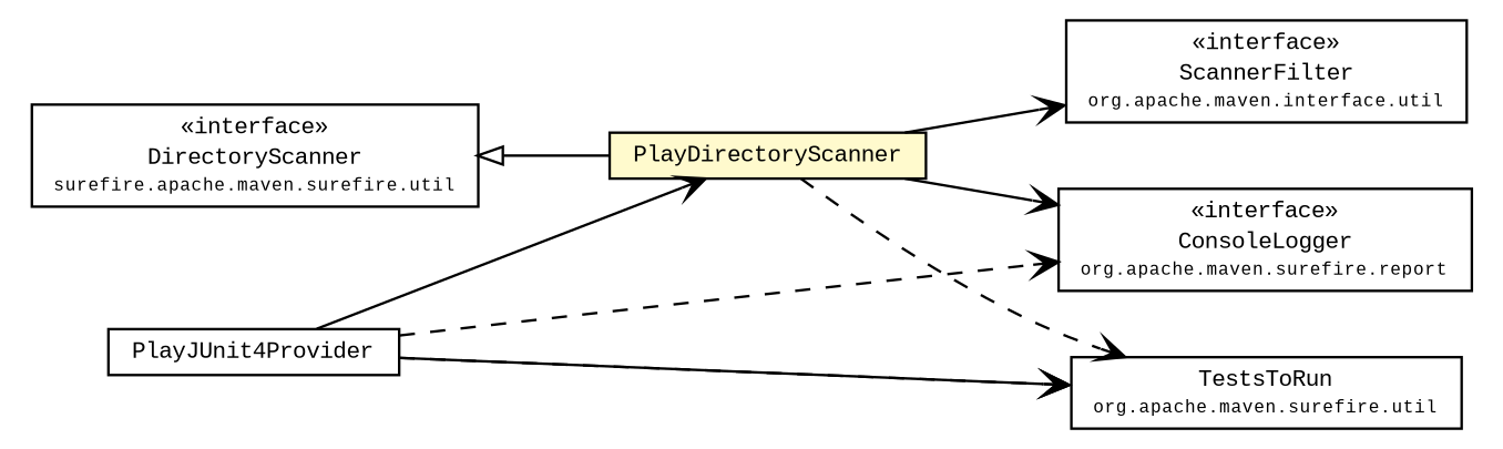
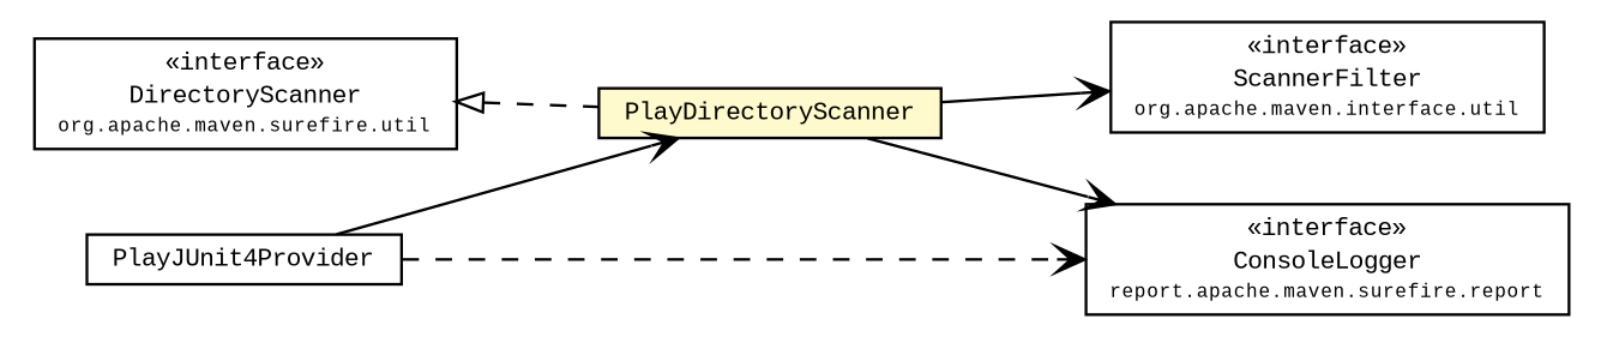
  digraph {
    fontname="Liberation Mono"
    rankdir=LR
    node [fontcolor=black fontname="Liberation Mono" fontsize=9.0 shape=plaintext]
    edge [arrowhead=open color=black fontcolor=black fontname="Liberation Mono" fontsize=10.0 headport=p labelfontname=arial labelfontsize=10 tailport=p style=dashed]
    n1 [label=<<table border="0" cellborder="1" cellspacing="0" cellpadding="2" port="p" href="./PlayJUnit4Provider.html"> 		<tr><td><table border="0" cellspacing="0" cellpadding="1"> 			<tr><td> PlayJUnit4Provider </td></tr> 		</table></td></tr> 		</table>>]
    n2 [label=<<table border="0" cellborder="1" cellspacing="0" cellpadding="2" port="p" bgcolor="lemonChiffon" href="./PlayDirectoryScanner.html"> 		<tr><td><table border="0" cellspacing="0" cellpadding="1"> 			<tr><td> PlayDirectoryScanner </td></tr> 		</table></td></tr> 		</table>>]
-   n3 [label=<<table border="0" cellborder="1" cellspacing="0" cellpadding="2" port="p"> 		<tr><td><table border="0" cellspacing="0" cellpadding="1"> 			<tr><td> TestsToRun </td></tr> 			<tr><td><font point-size="7.0"> org.apache.maven.surefire.util </font></td></tr> 		</table></td></tr> 		</table>>]
-   n4 [label=<<table border="0" cellborder="1" cellspacing="0" cellpadding="2" port="p"> 		<tr><td><table border="0" cellspacing="0" cellpadding="1"> 			<tr><td> &laquo;interface&raquo; </td></tr> 			<tr><td> ConsoleLogger </td></tr> 			<tr><td><font point-size="7.0"> org.apache.maven.surefire.report </font></td></tr> 		</table></td></tr> 		</table>>]
+   n4 [label=<<table border="0" cellborder="1" cellspacing="0" cellpadding="2" port="p"> 		<tr><td><table border="0" cellspacing="0" cellpadding="1"> 			<tr><td> &laquo;interface&raquo; </td></tr> 			<tr><td> ConsoleLogger </td></tr> 			<tr><td><font point-size="7.0"> report.apache.maven.surefire.report </font></td></tr> 		</table></td></tr> 		</table>>]
    n5 [label=<<table border="0" cellborder="1" cellspacing="0" cellpadding="2" port="p"> 		<tr><td><table border="0" cellspacing="0" cellpadding="1"> 			<tr><td> &laquo;interface&raquo; </td></tr> 			<tr><td> ScannerFilter </td></tr> 			<tr><td><font point-size="7.0"> org.apache.maven.interface.util </font></td></tr> 		</table></td></tr> 		</table>>]
-   n6 [label=<<table border="0" cellborder="1" cellspacing="0" cellpadding="2" port="p"> 		<tr><td><table border="0" cellspacing="0" cellpadding="1"> 			<tr><td> &laquo;interface&raquo; </td></tr> 			<tr><td> DirectoryScanner </td></tr> 			<tr><td><font point-size="7.0"> surefire.apache.maven.surefire.util </font></td></tr> 		</table></td></tr> 		</table>>]
+   n6 [label=<<table border="0" cellborder="1" cellspacing="0" cellpadding="2" port="p"> 		<tr><td><table border="0" cellspacing="0" cellpadding="1"> 			<tr><td> &laquo;interface&raquo; </td></tr> 			<tr><td> DirectoryScanner </td></tr> 			<tr><td><font point-size="7.0"> org.apache.maven.surefire.util </font></td></tr> 		</table></td></tr> 		</table>>]
    n1 -> n2 [style=""]
-   n1 -> n3 [style=""]
-   n1 -> n3
    n1 -> n4
-   n2 -> n3
    n2 -> n4 [style=""]
    n2 -> n5 [style=solid]
-   n6 -> n2 [arrowtail=empty dir=back fontsize=10 style=solid arrowhead="" color="" fontcolor=""]
+   n6 -> n2 [arrowtail=empty dir=back fontsize=10 arrowhead="" color="" fontcolor=""]
  }
